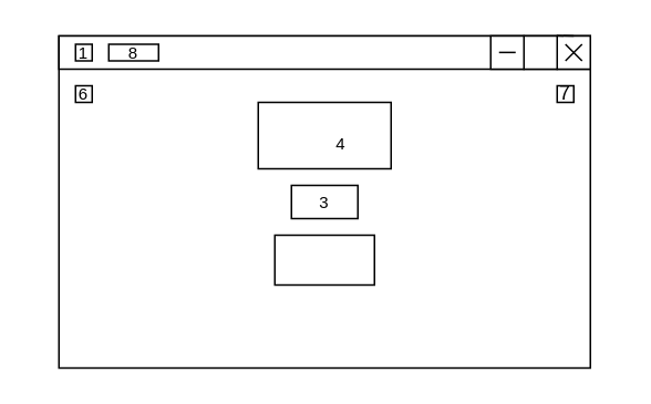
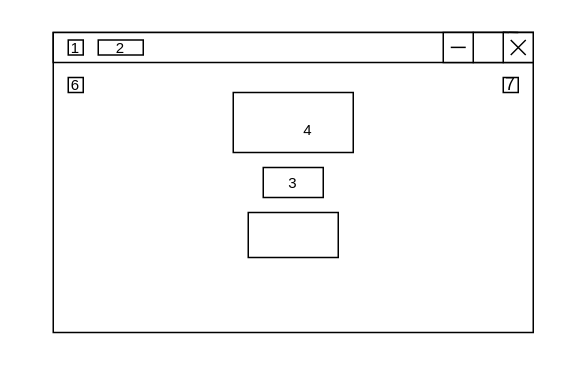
  <mxCell id="0" />
  <mxCell id="1" parent="0" />
  <mxCell id="2" value="" style="rounded=0;whiteSpace=wrap;html=1;" parent="1" vertex="1"><mxGeometry x="35" y="21" width="320" height="200" as="geometry" /></mxCell>
  <mxCell id="3" value="" style="rounded=0;whiteSpace=wrap;html=1;" parent="1" vertex="1"><mxGeometry x="35" y="21" width="320" height="20" as="geometry" /></mxCell>
  <mxCell id="4" value="" style="rounded=0;whiteSpace=wrap;html=1;" parent="1" vertex="1"><mxGeometry x="335" y="21" width="20" height="20" as="geometry" /></mxCell>
  <mxCell id="5" value="" style="rounded=0;whiteSpace=wrap;html=1;" parent="1" vertex="1"><mxGeometry x="315" y="21" width="20" height="20" as="geometry" /></mxCell>
  <mxCell id="6" value="" style="rounded=0;whiteSpace=wrap;html=1;" parent="1" vertex="1"><mxGeometry x="295" y="21" width="20" height="20" as="geometry" /></mxCell>
  <mxCell id="7" value="" style="endArrow=none;html=1;rounded=0;exitX=1;exitY=0.25;exitDx=0;exitDy=0;endSize=2;strokeWidth=1;" parent="1" edge="1"><mxGeometry width="50" height="50" relative="1" as="geometry"><mxPoint x="335" y="20.87" as="sourcePoint" /><mxPoint x="335" y="20.87" as="targetPoint" /><Array as="points"><mxPoint x="345" y="21" /></Array></mxGeometry></mxCell>
  <mxCell id="8" value="" style="endArrow=none;html=1;rounded=0;" parent="1" edge="1"><mxGeometry width="50" height="50" relative="1" as="geometry"><mxPoint x="300" y="30.92" as="sourcePoint" /><mxPoint x="310" y="30.92" as="targetPoint" /></mxGeometry></mxCell>
  <mxCell id="9" value="" style="endArrow=none;html=1;rounded=0;" parent="1" edge="1"><mxGeometry width="50" height="50" relative="1" as="geometry"><mxPoint x="340" y="36" as="sourcePoint" /><mxPoint x="350" y="26" as="targetPoint" /><Array as="points"><mxPoint x="340" y="36" /></Array></mxGeometry></mxCell>
  <mxCell id="10" value="" style="endArrow=none;html=1;rounded=0;" parent="1" edge="1"><mxGeometry width="50" height="50" relative="1" as="geometry"><mxPoint x="340" y="26" as="sourcePoint" /><mxPoint x="350" y="36" as="targetPoint" /></mxGeometry></mxCell>
  <mxCell id="11" value="" style="rounded=0;whiteSpace=wrap;html=1;" parent="1" vertex="1"><mxGeometry x="65" y="26" width="30" height="10" as="geometry" /></mxCell>
  <mxCell id="12" value="" style="rounded=0;whiteSpace=wrap;html=1;" parent="1" vertex="1"><mxGeometry x="45" y="26" width="10" height="10" as="geometry" /></mxCell>
  <mxCell id="13" value="" style="rounded=0;whiteSpace=wrap;html=1;" parent="1" vertex="1"><mxGeometry x="175" y="111" width="40" height="20" as="geometry" /></mxCell>
  <mxCell id="14" value="&lt;font style=&quot;font-size: 10px;&quot;&gt;1&lt;/font&gt;" style="text;html=1;strokeColor=none;fillColor=none;align=center;verticalAlign=middle;whiteSpace=wrap;rounded=0;" parent="1" vertex="1"><mxGeometry x="45" y="28.5" width="10" height="5" as="geometry" /></mxCell>
- <mxCell id="15" value="8" style="text;html=1;strokeColor=none;fillColor=none;align=center;verticalAlign=middle;whiteSpace=wrap;rounded=0;fontSize=10;" parent="1" vertex="1"><mxGeometry x="75" y="28.5" width="10" height="5" as="geometry" /></mxCell>
+ <mxCell id="15" value="2" style="text;html=1;strokeColor=none;fillColor=none;align=center;verticalAlign=middle;whiteSpace=wrap;rounded=0;fontSize=10;" parent="1" vertex="1"><mxGeometry x="75" y="28.5" width="10" height="5" as="geometry" /></mxCell>
  <mxCell id="16" value="&lt;font style=&quot;font-size: 10px;&quot;&gt;3&lt;/font&gt;" style="text;html=1;strokeColor=none;fillColor=none;align=center;verticalAlign=middle;whiteSpace=wrap;rounded=0;" parent="1" vertex="1"><mxGeometry x="185" y="116" width="20" height="10" as="geometry" /></mxCell>
  <mxCell id="17" value="" style="rounded=0;whiteSpace=wrap;html=1;" parent="1" vertex="1"><mxGeometry x="155" y="61" width="80" height="40" as="geometry" /></mxCell>
  <mxCell id="18" value="&lt;font style=&quot;font-size: 10px;&quot;&gt;4&lt;/font&gt;" style="text;html=1;strokeColor=none;fillColor=none;align=center;verticalAlign=middle;whiteSpace=wrap;rounded=0;movable=1;resizable=1;rotatable=1;deletable=1;editable=1;locked=0;connectable=1;" parent="1" vertex="1"><mxGeometry x="177" y="76" width="56" height="20" as="geometry" /></mxCell>
  <mxCell id="19" value="" style="rounded=0;whiteSpace=wrap;html=1;" parent="1" vertex="1"><mxGeometry x="45" y="51" width="10" height="10" as="geometry" /></mxCell>
  <mxCell id="20" value="6" style="text;html=1;strokeColor=none;fillColor=none;align=center;verticalAlign=middle;whiteSpace=wrap;rounded=0;fontSize=10;" parent="1" vertex="1"><mxGeometry x="20" y="41" width="60" height="30" as="geometry" /></mxCell>
  <mxCell id="21" value="" style="rounded=0;whiteSpace=wrap;html=1;" vertex="1" parent="1"><mxGeometry x="165" y="141" width="60" height="30" as="geometry" /></mxCell>
  <mxCell id="22" value="" style="rounded=0;whiteSpace=wrap;html=1;" vertex="1" parent="1"><mxGeometry x="335" y="51" width="10" height="10" as="geometry" /></mxCell>
  <mxCell id="23" value="7" style="text;html=1;align=center;verticalAlign=middle;whiteSpace=wrap;rounded=0;" vertex="1" parent="1"><mxGeometry x="310" y="41" width="60" height="30" as="geometry" /></mxCell>
